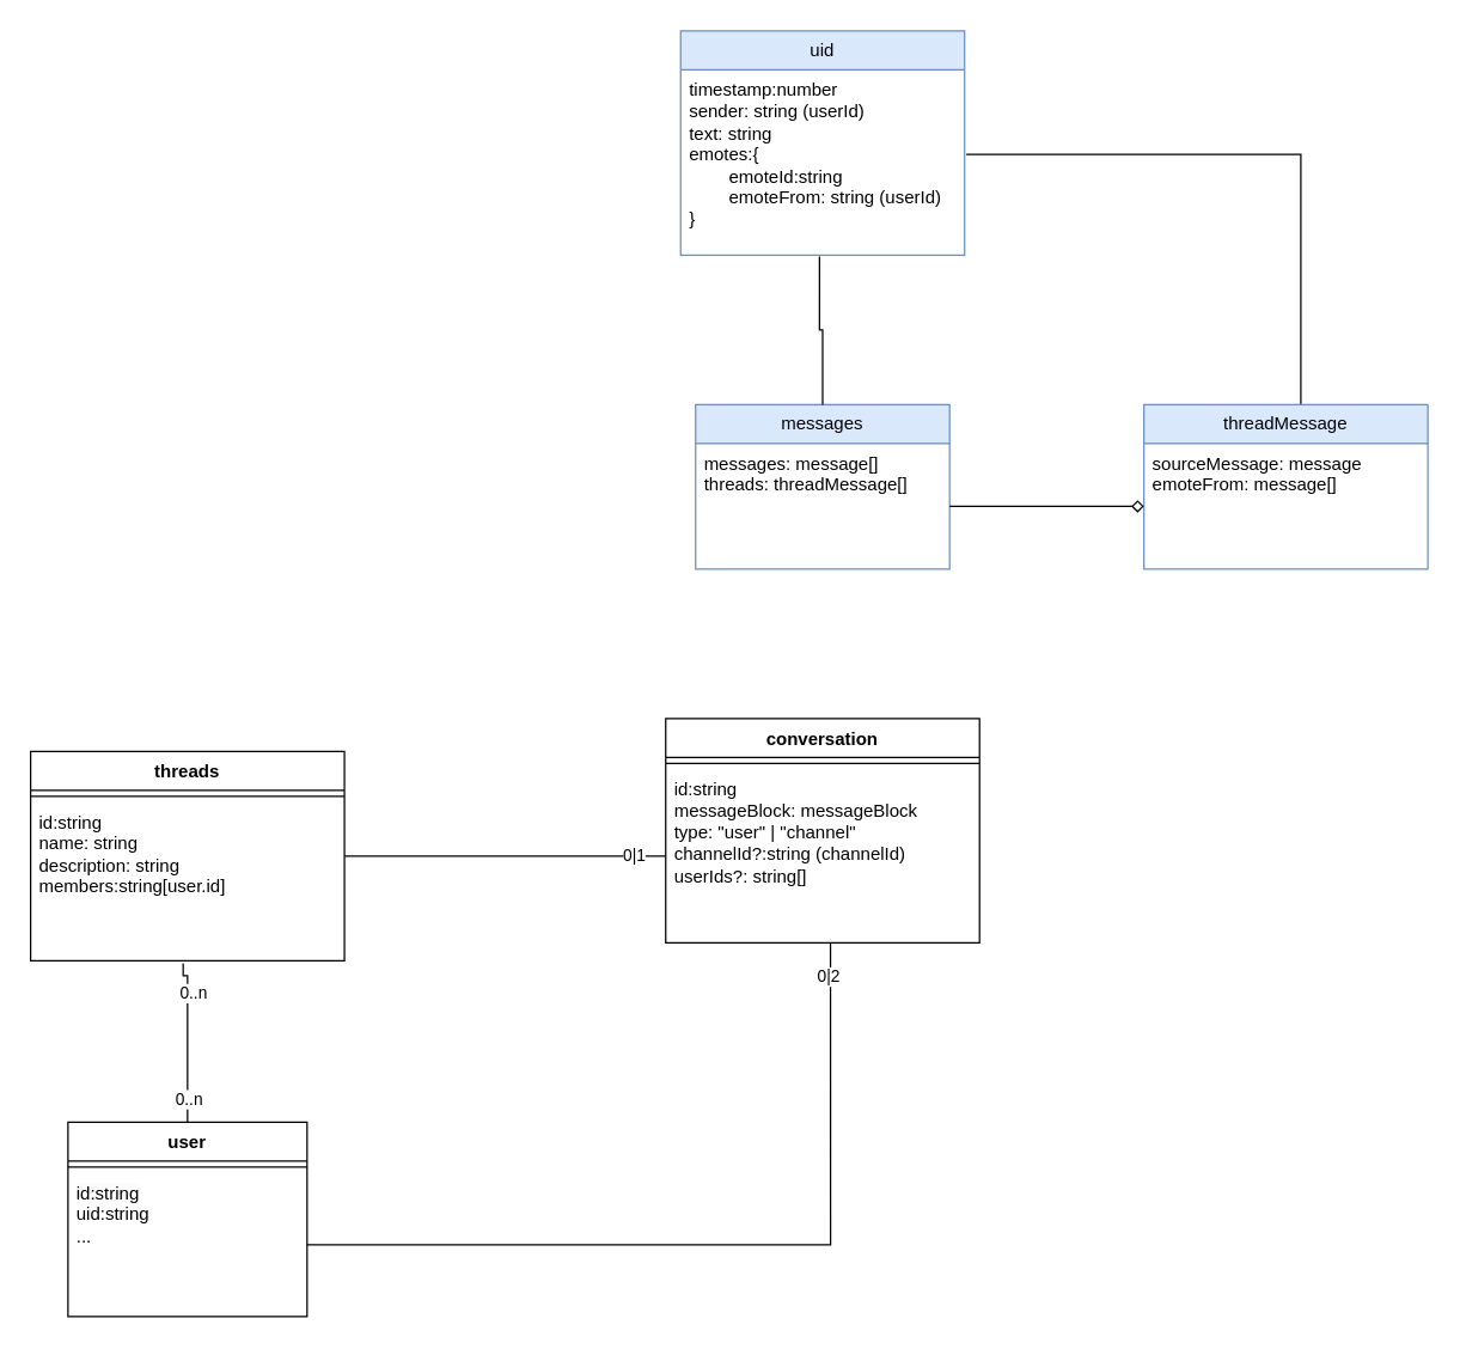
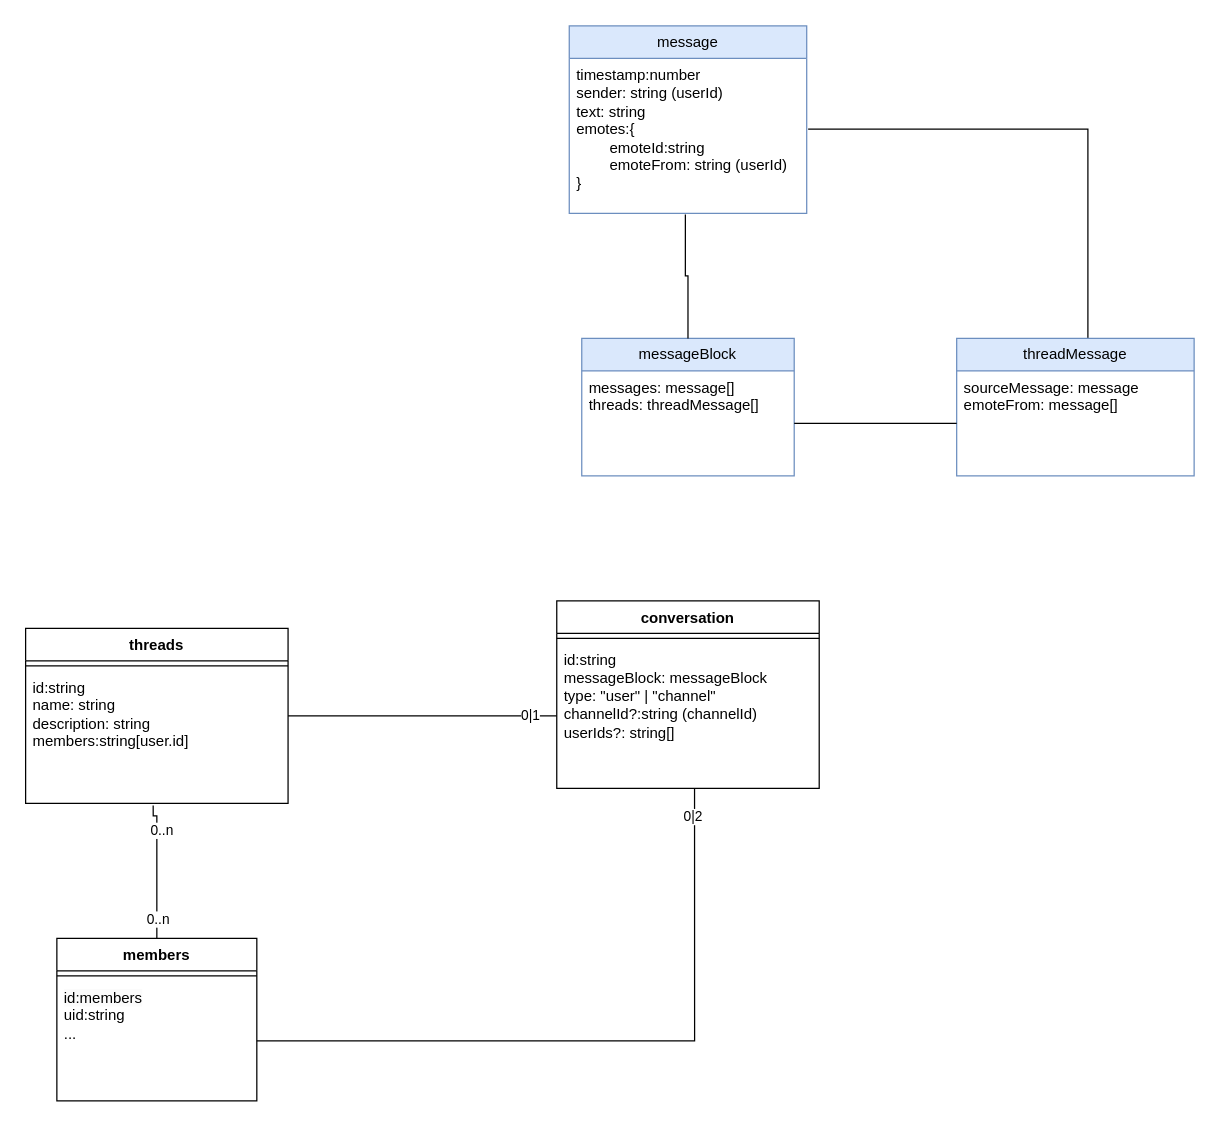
  <mxCell id="0" />
  <mxCell id="1" parent="0" />
  <mxCell id="2" style="edgeStyle=orthogonalEdgeStyle;rounded=0;orthogonalLoop=1;jettySize=auto;html=1;entryX=0.486;entryY=1.016;entryDx=0;entryDy=0;entryPerimeter=0;endArrow=none;endFill=0;" edge="1" parent="1" source="5" target="12"><mxGeometry relative="1" as="geometry"><Array as="points"><mxPoint x="125" y="652" /></Array></mxGeometry></mxCell>
  <mxCell id="3" value="0..n" style="edgeLabel;html=1;align=center;verticalAlign=middle;resizable=0;points=[];" vertex="1" connectable="0" parent="2"><mxGeometry x="-0.709" relative="1" as="geometry"><mxPoint as="offset" /></mxGeometry></mxCell>
  <mxCell id="4" value="0..n" style="edgeLabel;html=1;align=center;verticalAlign=middle;resizable=0;points=[];" vertex="1" connectable="0" parent="2"><mxGeometry x="0.616" y="-3" relative="1" as="geometry"><mxPoint y="1" as="offset" /></mxGeometry></mxCell>
- <mxCell id="5" value="user" style="swimlane;fontStyle=1;align=center;verticalAlign=top;childLayout=stackLayout;horizontal=1;startSize=26;horizontalStack=0;resizeParent=1;resizeParentMax=0;resizeLast=0;collapsible=1;marginBottom=0;whiteSpace=wrap;html=1;" vertex="1" parent="1"><mxGeometry x="45" y="750" width="160" height="130" as="geometry"><mxRectangle x="330" y="360" width="100" height="30" as="alternateBounds" /></mxGeometry></mxCell>
+ <mxCell id="5" value="members" style="swimlane;fontStyle=1;align=center;verticalAlign=top;childLayout=stackLayout;horizontal=1;startSize=26;horizontalStack=0;resizeParent=1;resizeParentMax=0;resizeLast=0;collapsible=1;marginBottom=0;whiteSpace=wrap;html=1;" vertex="1" parent="1"><mxGeometry x="45" y="750" width="160" height="130" as="geometry"><mxRectangle x="330" y="360" width="100" height="30" as="alternateBounds" /></mxGeometry></mxCell>
  <mxCell id="6" value="" style="line;strokeWidth=1;fillColor=none;align=left;verticalAlign=middle;spacingTop=-1;spacingLeft=3;spacingRight=3;rotatable=0;labelPosition=right;points=[];portConstraint=eastwest;strokeColor=inherit;" vertex="1" parent="5"><mxGeometry y="26" width="160" height="8" as="geometry" /></mxCell>
- <mxCell id="7" value="&lt;span style=&quot;color: rgb(0, 0, 0); font-family: Helvetica; font-size: 12px; font-style: normal; font-variant-ligatures: normal; font-variant-caps: normal; font-weight: 400; letter-spacing: normal; orphans: 2; text-align: left; text-indent: 0px; text-transform: none; widows: 2; word-spacing: 0px; -webkit-text-stroke-width: 0px; white-space: normal; background-color: rgb(251, 251, 251); text-decoration-thickness: initial; text-decoration-style: initial; text-decoration-color: initial; display: inline !important; float: none;&quot;&gt;id:string&lt;/span&gt;&lt;div&gt;uid:string&lt;/div&gt;&lt;div&gt;...&lt;/div&gt;" style="text;strokeColor=none;fillColor=none;align=left;verticalAlign=top;spacingLeft=4;spacingRight=4;overflow=hidden;rotatable=0;points=[[0,0.5],[1,0.5]];portConstraint=eastwest;whiteSpace=wrap;html=1;" vertex="1" parent="5"><mxGeometry y="34" width="160" height="96" as="geometry" /></mxCell>
+ <mxCell id="7" value="&lt;span style=&quot;color: rgb(0, 0, 0); font-family: Helvetica; font-size: 12px; font-style: normal; font-variant-ligatures: normal; font-variant-caps: normal; font-weight: 400; letter-spacing: normal; orphans: 2; text-align: left; text-indent: 0px; text-transform: none; widows: 2; word-spacing: 0px; -webkit-text-stroke-width: 0px; white-space: normal; background-color: rgb(251, 251, 251); text-decoration-thickness: initial; text-decoration-style: initial; text-decoration-color: initial; display: inline !important; float: none;&quot;&gt;id:members&lt;/span&gt;&lt;div&gt;uid:string&lt;/div&gt;&lt;div&gt;...&lt;/div&gt;" style="text;strokeColor=none;fillColor=none;align=left;verticalAlign=top;spacingLeft=4;spacingRight=4;overflow=hidden;rotatable=0;points=[[0,0.5],[1,0.5]];portConstraint=eastwest;whiteSpace=wrap;html=1;" vertex="1" parent="5"><mxGeometry y="34" width="160" height="96" as="geometry" /></mxCell>
  <mxCell id="8" style="edgeStyle=none;rounded=0;orthogonalLoop=1;jettySize=auto;html=1;endArrow=none;endFill=0;" edge="1" parent="1" source="10" target="15"><mxGeometry relative="1" as="geometry" /></mxCell>
  <mxCell id="9" value="0|1" style="edgeLabel;html=1;align=center;verticalAlign=middle;resizable=0;points=[];" vertex="1" connectable="0" parent="8"><mxGeometry x="0.794" y="1" relative="1" as="geometry"><mxPoint as="offset" /></mxGeometry></mxCell>
  <mxCell id="10" value="threads" style="swimlane;fontStyle=1;align=center;verticalAlign=top;childLayout=stackLayout;horizontal=1;startSize=26;horizontalStack=0;resizeParent=1;resizeParentMax=0;resizeLast=0;collapsible=1;marginBottom=0;whiteSpace=wrap;html=1;" vertex="1" parent="1"><mxGeometry x="20" y="502" width="210" height="140" as="geometry"><mxRectangle x="330" y="360" width="100" height="30" as="alternateBounds" /></mxGeometry></mxCell>
  <mxCell id="11" value="" style="line;strokeWidth=1;fillColor=none;align=left;verticalAlign=middle;spacingTop=-1;spacingLeft=3;spacingRight=3;rotatable=0;labelPosition=right;points=[];portConstraint=eastwest;strokeColor=inherit;" vertex="1" parent="10"><mxGeometry y="26" width="210" height="8" as="geometry" /></mxCell>
  <mxCell id="12" value="&lt;div&gt;id:string&lt;/div&gt;&lt;div&gt;name: string&lt;/div&gt;&lt;div&gt;description: string&lt;/div&gt;&lt;div&gt;members:string[user.id]&lt;/div&gt;" style="text;strokeColor=none;fillColor=none;align=left;verticalAlign=top;spacingLeft=4;spacingRight=4;overflow=hidden;rotatable=0;points=[[0,0.5],[1,0.5]];portConstraint=eastwest;whiteSpace=wrap;html=1;" vertex="1" parent="10"><mxGeometry y="34" width="210" height="106" as="geometry" /></mxCell>
  <mxCell id="13" value="conversation" style="swimlane;fontStyle=1;align=center;verticalAlign=top;childLayout=stackLayout;horizontal=1;startSize=26;horizontalStack=0;resizeParent=1;resizeParentMax=0;resizeLast=0;collapsible=1;marginBottom=0;whiteSpace=wrap;html=1;" vertex="1" parent="1"><mxGeometry x="445" y="480" width="210" height="150" as="geometry"><mxRectangle x="330" y="360" width="100" height="30" as="alternateBounds" /></mxGeometry></mxCell>
  <mxCell id="14" value="" style="line;strokeWidth=1;fillColor=none;align=left;verticalAlign=middle;spacingTop=-1;spacingLeft=3;spacingRight=3;rotatable=0;labelPosition=right;points=[];portConstraint=eastwest;strokeColor=inherit;" vertex="1" parent="13"><mxGeometry y="26" width="210" height="8" as="geometry" /></mxCell>
  <mxCell id="15" value="id:string&lt;div&gt;messageBlock: messageBlock&lt;/div&gt;&lt;div&gt;type: &quot;user&quot; | &quot;channel&quot;&lt;br&gt;channelId?:string (channelId)&lt;br&gt;userIds?: string[]&lt;/div&gt;" style="text;strokeColor=none;fillColor=none;align=left;verticalAlign=top;spacingLeft=4;spacingRight=4;overflow=hidden;rotatable=0;points=[[0,0.5],[1,0.5]];portConstraint=eastwest;whiteSpace=wrap;html=1;" vertex="1" parent="13"><mxGeometry y="34" width="210" height="116" as="geometry" /></mxCell>
- <mxCell id="16" value="messages" style="swimlane;fontStyle=0;childLayout=stackLayout;horizontal=1;startSize=26;fillColor=#dae8fc;horizontalStack=0;resizeParent=1;resizeParentMax=0;resizeLast=0;collapsible=1;marginBottom=0;whiteSpace=wrap;html=1;strokeColor=#6c8ebf;" vertex="1" parent="1"><mxGeometry x="465" y="270" width="170" height="110" as="geometry" /></mxCell>
+ <mxCell id="16" value="messageBlock" style="swimlane;fontStyle=0;childLayout=stackLayout;horizontal=1;startSize=26;fillColor=#dae8fc;horizontalStack=0;resizeParent=1;resizeParentMax=0;resizeLast=0;collapsible=1;marginBottom=0;whiteSpace=wrap;html=1;strokeColor=#6c8ebf;" vertex="1" parent="1"><mxGeometry x="465" y="270" width="170" height="110" as="geometry" /></mxCell>
  <mxCell id="17" value="&lt;div&gt;&lt;span style=&quot;background-color: initial;&quot;&gt;messages: message[]&lt;/span&gt;&lt;/div&gt;&lt;div&gt;&lt;span style=&quot;background-color: initial;&quot;&gt;threads: threadMessage[]&lt;/span&gt;&lt;/div&gt;" style="text;strokeColor=none;fillColor=none;align=left;verticalAlign=top;spacingLeft=4;spacingRight=4;overflow=hidden;rotatable=0;points=[[0,0.5],[1,0.5]];portConstraint=eastwest;whiteSpace=wrap;html=1;" vertex="1" parent="16"><mxGeometry y="26" width="170" height="84" as="geometry" /></mxCell>
  <mxCell id="18" style="edgeStyle=orthogonalEdgeStyle;rounded=0;orthogonalLoop=1;jettySize=auto;html=1;entryX=1.006;entryY=0.456;entryDx=0;entryDy=0;endArrow=none;endFill=0;entryPerimeter=0;" edge="1" parent="1" source="19" target="22"><mxGeometry relative="1" as="geometry"><Array as="points"><mxPoint x="870" y="103" /><mxPoint x="646" y="103" /></Array></mxGeometry></mxCell>
  <mxCell id="19" value="threadMessage" style="swimlane;fontStyle=0;childLayout=stackLayout;horizontal=1;startSize=26;fillColor=#dae8fc;horizontalStack=0;resizeParent=1;resizeParentMax=0;resizeLast=0;collapsible=1;marginBottom=0;whiteSpace=wrap;html=1;strokeColor=#6c8ebf;" vertex="1" parent="1"><mxGeometry x="765" y="270" width="190" height="110" as="geometry" /></mxCell>
  <mxCell id="20" value="sourceMessage: message&lt;br&gt;&lt;div&gt;emoteFrom: message[]&lt;/div&gt;" style="text;strokeColor=none;fillColor=none;align=left;verticalAlign=top;spacingLeft=4;spacingRight=4;overflow=hidden;rotatable=0;points=[[0,0.5],[1,0.5]];portConstraint=eastwest;whiteSpace=wrap;html=1;" vertex="1" parent="19"><mxGeometry y="26" width="190" height="84" as="geometry" /></mxCell>
- <mxCell id="21" value="uid" style="swimlane;fontStyle=0;childLayout=stackLayout;horizontal=1;startSize=26;fillColor=#dae8fc;horizontalStack=0;resizeParent=1;resizeParentMax=0;resizeLast=0;collapsible=1;marginBottom=0;whiteSpace=wrap;html=1;strokeColor=#6c8ebf;" vertex="1" parent="1"><mxGeometry x="455" y="20" width="190" height="150" as="geometry" /></mxCell>
+ <mxCell id="21" value="message" style="swimlane;fontStyle=0;childLayout=stackLayout;horizontal=1;startSize=26;fillColor=#dae8fc;horizontalStack=0;resizeParent=1;resizeParentMax=0;resizeLast=0;collapsible=1;marginBottom=0;whiteSpace=wrap;html=1;strokeColor=#6c8ebf;" vertex="1" parent="1"><mxGeometry x="455" y="20" width="190" height="150" as="geometry" /></mxCell>
  <mxCell id="22" value="timestamp:number&lt;div&gt;sender: string (userId)&lt;/div&gt;&lt;div&gt;text: string&lt;/div&gt;&lt;div&gt;emotes:{&lt;/div&gt;&lt;div&gt;&lt;span style=&quot;white-space: pre;&quot;&gt;&#09;&lt;/span&gt;emoteId:string&lt;/div&gt;&lt;div&gt;&lt;span style=&quot;white-space: pre;&quot;&gt;&#09;&lt;/span&gt;emoteFrom: string (userId)&lt;br&gt;&lt;/div&gt;&lt;div&gt;}&lt;/div&gt;" style="text;strokeColor=none;fillColor=none;align=left;verticalAlign=top;spacingLeft=4;spacingRight=4;overflow=hidden;rotatable=0;points=[[0,0.5],[1,0.5]];portConstraint=eastwest;whiteSpace=wrap;html=1;" vertex="1" parent="21"><mxGeometry y="26" width="190" height="124" as="geometry" /></mxCell>
  <mxCell id="23" style="edgeStyle=orthogonalEdgeStyle;rounded=0;orthogonalLoop=1;jettySize=auto;html=1;entryX=0.489;entryY=1.007;entryDx=0;entryDy=0;entryPerimeter=0;endArrow=none;endFill=0;" edge="1" parent="1" source="16" target="22"><mxGeometry relative="1" as="geometry" /></mxCell>
- <mxCell id="24" style="edgeStyle=none;rounded=0;orthogonalLoop=1;jettySize=auto;html=1;endArrow=diamond;endFill=0;" edge="1" parent="1" source="17" target="20"><mxGeometry relative="1" as="geometry" /></mxCell>
+ <mxCell id="24" style="edgeStyle=none;rounded=0;orthogonalLoop=1;jettySize=auto;html=1;endArrow=none;endFill=0;" edge="1" parent="1" source="17" target="20"><mxGeometry relative="1" as="geometry" /></mxCell>
  <mxCell id="25" style="edgeStyle=orthogonalEdgeStyle;rounded=0;orthogonalLoop=1;jettySize=auto;html=1;entryX=0.525;entryY=1;entryDx=0;entryDy=0;entryPerimeter=0;endArrow=none;endFill=0;" edge="1" parent="1" source="7" target="15"><mxGeometry relative="1" as="geometry" /></mxCell>
  <mxCell id="26" value="0|2" style="edgeLabel;html=1;align=center;verticalAlign=middle;resizable=0;points=[];" vertex="1" connectable="0" parent="25"><mxGeometry x="0.918" y="2" relative="1" as="geometry"><mxPoint as="offset" /></mxGeometry></mxCell>
